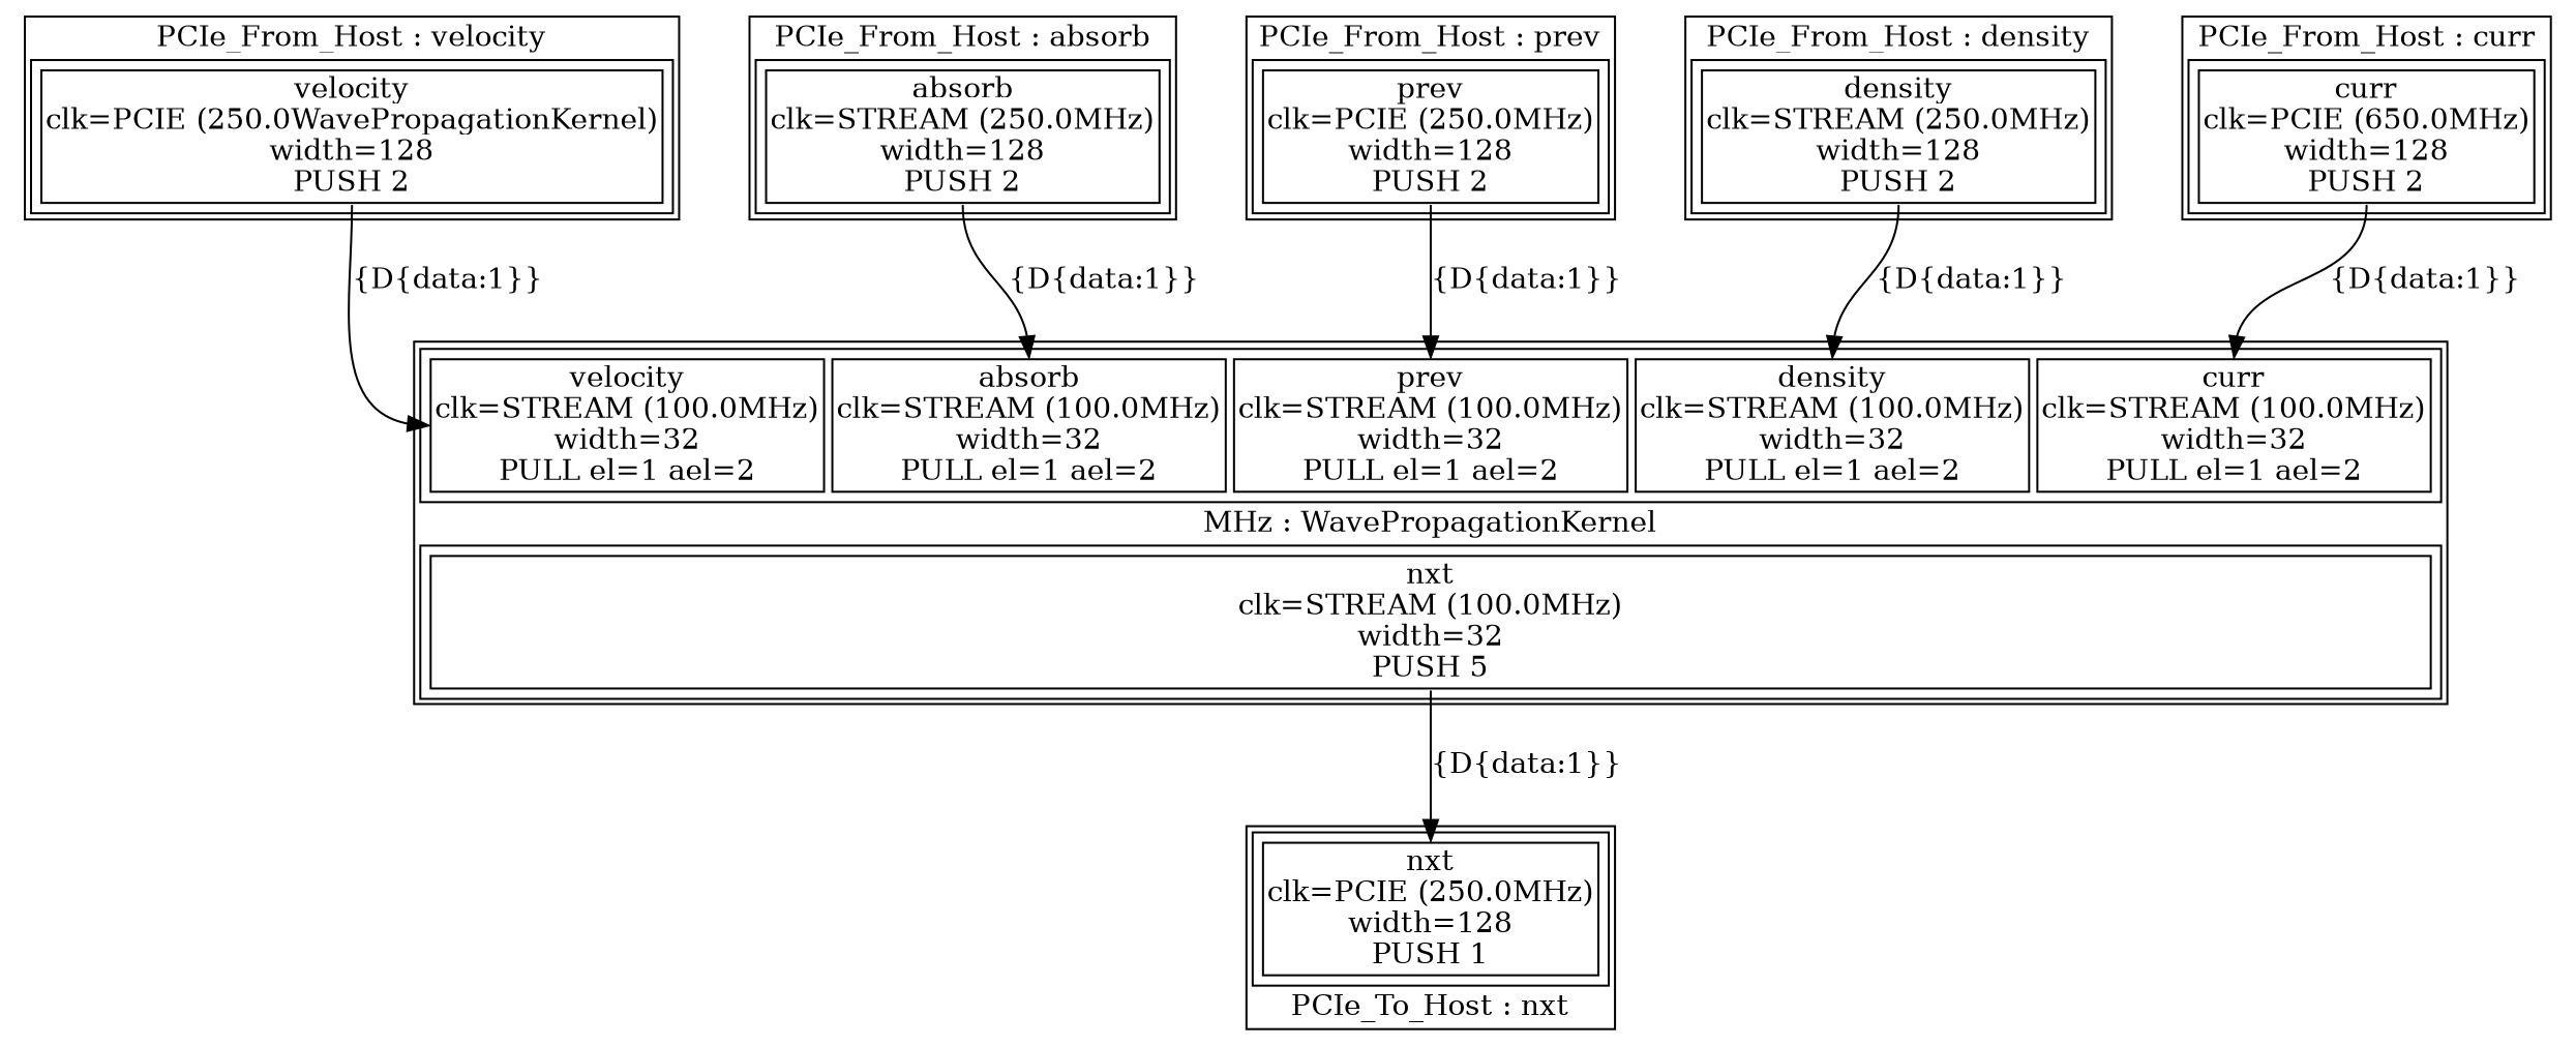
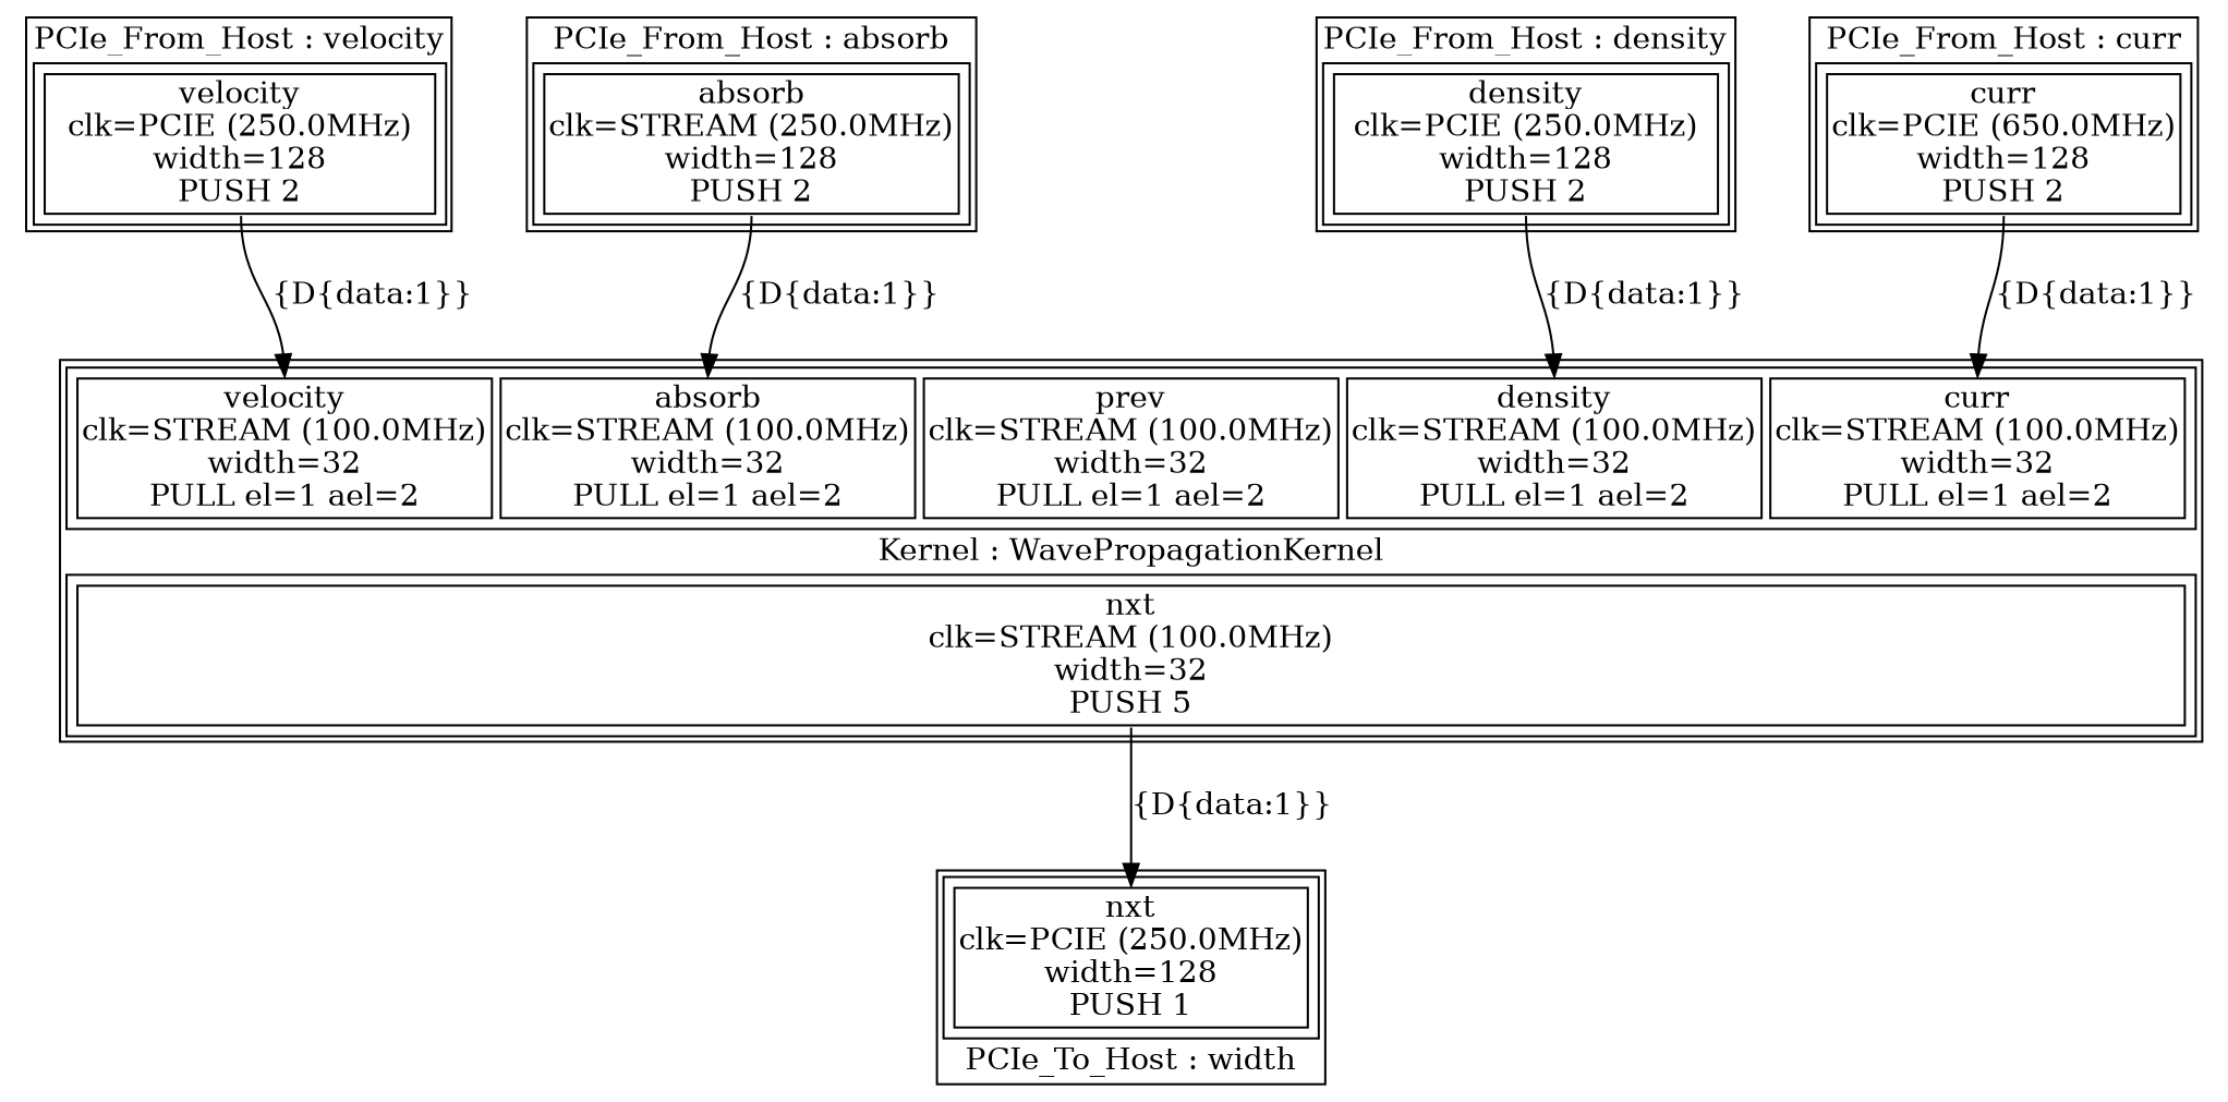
  digraph {
    node [shape=plaintext]
-   n1 [label=<<TABLE  BORDER="1" CELLPADDING="1" CELLSPACING="1"><TR><TD BGCOLOR="white" BORDER="0" PORT="inputs" ROWSPAN="1" COLSPAN="1"><TABLE  BORDER="1" CELLPADDING="1" CELLSPACING="4"><TR><TD BGCOLOR="white" BORDER="1" PORT="velocity" ROWSPAN="1" COLSPAN="1">velocity<BR/>clk=STREAM (100.0MHz)<BR/>width=32<BR/>PULL el=1 ael=2</TD><TD BGCOLOR="white" BORDER="1" PORT="absorb" ROWSPAN="1" COLSPAN="1">absorb<BR/>clk=STREAM (100.0MHz)<BR/>width=32<BR/>PULL el=1 ael=2</TD><TD BGCOLOR="white" BORDER="1" PORT="prev" ROWSPAN="1" COLSPAN="1">prev<BR/>clk=STREAM (100.0MHz)<BR/>width=32<BR/>PULL el=1 ael=2</TD><TD BGCOLOR="white" BORDER="1" PORT="density" ROWSPAN="1" COLSPAN="1">density<BR/>clk=STREAM (100.0MHz)<BR/>width=32<BR/>PULL el=1 ael=2</TD><TD BGCOLOR="white" BORDER="1" PORT="curr" ROWSPAN="1" COLSPAN="1">curr<BR/>clk=STREAM (100.0MHz)<BR/>width=32<BR/>PULL el=1 ael=2</TD></TR></TABLE></TD></TR><TR><TD BGCOLOR="white" BORDER="0" PORT="node_info" ROWSPAN="1" COLSPAN="1">MHz : WavePropagationKernel</TD></TR><TR><TD BGCOLOR="white" BORDER="0" PORT="outputs" ROWSPAN="1" COLSPAN="1"><TABLE  BORDER="1" CELLPADDING="1" CELLSPACING="4"><TR><TD BGCOLOR="white" BORDER="1" PORT="nxt" ROWSPAN="1" COLSPAN="1">nxt<BR/>clk=STREAM (100.0MHz)<BR/>width=32<BR/>PUSH 5</TD></TR></TABLE></TD></TR></TABLE>>]
-   n2 [label=<<TABLE  BORDER="1" CELLPADDING="1" CELLSPACING="1"><TR><TD BGCOLOR="white" BORDER="0" PORT="inputs" ROWSPAN="1" COLSPAN="1"><TABLE  BORDER="1" CELLPADDING="1" CELLSPACING="4"><TR><TD BGCOLOR="white" BORDER="1" PORT="nxt" ROWSPAN="1" COLSPAN="1">nxt<BR/>clk=PCIE (250.0MHz)<BR/>width=128<BR/>PUSH 1</TD></TR></TABLE></TD></TR><TR><TD BGCOLOR="white" BORDER="0" PORT="node_info" ROWSPAN="1" COLSPAN="1">PCIe_To_Host : nxt</TD></TR></TABLE>>]
-   n3 [label=<<TABLE  BORDER="1" CELLPADDING="1" CELLSPACING="1"><TR><TD BGCOLOR="white" BORDER="0" PORT="node_info" ROWSPAN="1" COLSPAN="1">PCIe_From_Host : velocity</TD></TR><TR><TD BGCOLOR="white" BORDER="0" PORT="outputs" ROWSPAN="1" COLSPAN="1"><TABLE  BORDER="1" CELLPADDING="1" CELLSPACING="4"><TR><TD BGCOLOR="white" BORDER="1" PORT="velocity" ROWSPAN="1" COLSPAN="1">velocity<BR/>clk=PCIE (250.0WavePropagationKernel)<BR/>width=128<BR/>PUSH 2</TD></TR></TABLE></TD></TR></TABLE>>]
+   n1 [label=<<TABLE  BORDER="1" CELLPADDING="1" CELLSPACING="1"><TR><TD BGCOLOR="white" BORDER="0" PORT="inputs" ROWSPAN="1" COLSPAN="1"><TABLE  BORDER="1" CELLPADDING="1" CELLSPACING="4"><TR><TD BGCOLOR="white" BORDER="1" PORT="velocity" ROWSPAN="1" COLSPAN="1">velocity<BR/>clk=STREAM (100.0MHz)<BR/>width=32<BR/>PULL el=1 ael=2</TD><TD BGCOLOR="white" BORDER="1" PORT="absorb" ROWSPAN="1" COLSPAN="1">absorb<BR/>clk=STREAM (100.0MHz)<BR/>width=32<BR/>PULL el=1 ael=2</TD><TD BGCOLOR="white" BORDER="1" PORT="prev" ROWSPAN="1" COLSPAN="1">prev<BR/>clk=STREAM (100.0MHz)<BR/>width=32<BR/>PULL el=1 ael=2</TD><TD BGCOLOR="white" BORDER="1" PORT="density" ROWSPAN="1" COLSPAN="1">density<BR/>clk=STREAM (100.0MHz)<BR/>width=32<BR/>PULL el=1 ael=2</TD><TD BGCOLOR="white" BORDER="1" PORT="curr" ROWSPAN="1" COLSPAN="1">curr<BR/>clk=STREAM (100.0MHz)<BR/>width=32<BR/>PULL el=1 ael=2</TD></TR></TABLE></TD></TR><TR><TD BGCOLOR="white" BORDER="0" PORT="node_info" ROWSPAN="1" COLSPAN="1">Kernel : WavePropagationKernel</TD></TR><TR><TD BGCOLOR="white" BORDER="0" PORT="outputs" ROWSPAN="1" COLSPAN="1"><TABLE  BORDER="1" CELLPADDING="1" CELLSPACING="4"><TR><TD BGCOLOR="white" BORDER="1" PORT="nxt" ROWSPAN="1" COLSPAN="1">nxt<BR/>clk=STREAM (100.0MHz)<BR/>width=32<BR/>PUSH 5</TD></TR></TABLE></TD></TR></TABLE>>]
+   n2 [label=<<TABLE  BORDER="1" CELLPADDING="1" CELLSPACING="1"><TR><TD BGCOLOR="white" BORDER="0" PORT="inputs" ROWSPAN="1" COLSPAN="1"><TABLE  BORDER="1" CELLPADDING="1" CELLSPACING="4"><TR><TD BGCOLOR="white" BORDER="1" PORT="nxt" ROWSPAN="1" COLSPAN="1">nxt<BR/>clk=PCIE (250.0MHz)<BR/>width=128<BR/>PUSH 1</TD></TR></TABLE></TD></TR><TR><TD BGCOLOR="white" BORDER="0" PORT="node_info" ROWSPAN="1" COLSPAN="1">PCIe_To_Host : width</TD></TR></TABLE>>]
+   n3 [label=<<TABLE  BORDER="1" CELLPADDING="1" CELLSPACING="1"><TR><TD BGCOLOR="white" BORDER="0" PORT="node_info" ROWSPAN="1" COLSPAN="1">PCIe_From_Host : velocity</TD></TR><TR><TD BGCOLOR="white" BORDER="0" PORT="outputs" ROWSPAN="1" COLSPAN="1"><TABLE  BORDER="1" CELLPADDING="1" CELLSPACING="4"><TR><TD BGCOLOR="white" BORDER="1" PORT="velocity" ROWSPAN="1" COLSPAN="1">velocity<BR/>clk=PCIE (250.0MHz)<BR/>width=128<BR/>PUSH 2</TD></TR></TABLE></TD></TR></TABLE>>]
    n4 [label=<<TABLE  BORDER="1" CELLPADDING="1" CELLSPACING="1"><TR><TD BGCOLOR="white" BORDER="0" PORT="node_info" ROWSPAN="1" COLSPAN="1">PCIe_From_Host : absorb</TD></TR><TR><TD BGCOLOR="white" BORDER="0" PORT="outputs" ROWSPAN="1" COLSPAN="1"><TABLE  BORDER="1" CELLPADDING="1" CELLSPACING="4"><TR><TD BGCOLOR="white" BORDER="1" PORT="absorb" ROWSPAN="1" COLSPAN="1">absorb<BR/>clk=STREAM (250.0MHz)<BR/>width=128<BR/>PUSH 2</TD></TR></TABLE></TD></TR></TABLE>>]
-   n5 [label=<<TABLE  BORDER="1" CELLPADDING="1" CELLSPACING="1"><TR><TD BGCOLOR="white" BORDER="0" PORT="node_info" ROWSPAN="1" COLSPAN="1">PCIe_From_Host : prev</TD></TR><TR><TD BGCOLOR="white" BORDER="0" PORT="outputs" ROWSPAN="1" COLSPAN="1"><TABLE  BORDER="1" CELLPADDING="1" CELLSPACING="4"><TR><TD BGCOLOR="white" BORDER="1" PORT="prev" ROWSPAN="1" COLSPAN="1">prev<BR/>clk=PCIE (250.0MHz)<BR/>width=128<BR/>PUSH 2</TD></TR></TABLE></TD></TR></TABLE>>]
-   n6 [label=<<TABLE  BORDER="1" CELLPADDING="1" CELLSPACING="1"><TR><TD BGCOLOR="white" BORDER="0" PORT="node_info" ROWSPAN="1" COLSPAN="1">PCIe_From_Host : density</TD></TR><TR><TD BGCOLOR="white" BORDER="0" PORT="outputs" ROWSPAN="1" COLSPAN="1"><TABLE  BORDER="1" CELLPADDING="1" CELLSPACING="4"><TR><TD BGCOLOR="white" BORDER="1" PORT="density" ROWSPAN="1" COLSPAN="1">density<BR/>clk=STREAM (250.0MHz)<BR/>width=128<BR/>PUSH 2</TD></TR></TABLE></TD></TR></TABLE>>]
+   n6 [label=<<TABLE  BORDER="1" CELLPADDING="1" CELLSPACING="1"><TR><TD BGCOLOR="white" BORDER="0" PORT="node_info" ROWSPAN="1" COLSPAN="1">PCIe_From_Host : density</TD></TR><TR><TD BGCOLOR="white" BORDER="0" PORT="outputs" ROWSPAN="1" COLSPAN="1"><TABLE  BORDER="1" CELLPADDING="1" CELLSPACING="4"><TR><TD BGCOLOR="white" BORDER="1" PORT="density" ROWSPAN="1" COLSPAN="1">density<BR/>clk=PCIE (250.0MHz)<BR/>width=128<BR/>PUSH 2</TD></TR></TABLE></TD></TR></TABLE>>]
    n7 [label=<<TABLE  BORDER="1" CELLPADDING="1" CELLSPACING="1"><TR><TD BGCOLOR="white" BORDER="0" PORT="node_info" ROWSPAN="1" COLSPAN="1">PCIe_From_Host : curr</TD></TR><TR><TD BGCOLOR="white" BORDER="0" PORT="outputs" ROWSPAN="1" COLSPAN="1"><TABLE  BORDER="1" CELLPADDING="1" CELLSPACING="4"><TR><TD BGCOLOR="white" BORDER="1" PORT="curr" ROWSPAN="1" COLSPAN="1">curr<BR/>clk=PCIE (650.0MHz)<BR/>width=128<BR/>PUSH 2</TD></TR></TABLE></TD></TR></TABLE>>]
    n1 -> n2 [headport=nxt label="{D{data:1}}" tailport=nxt]
    n3 -> n1 [headport=velocity label="{D{data:1}}" tailport=velocity]
    n4 -> n1 [headport=absorb label="{D{data:1}}" tailport=absorb]
-   n5 -> n1 [headport=prev label="{D{data:1}}" tailport=prev]
    n6 -> n1 [headport=density label="{D{data:1}}" tailport=density]
    n7 -> n1 [headport=curr label="{D{data:1}}" tailport=curr]
  }
